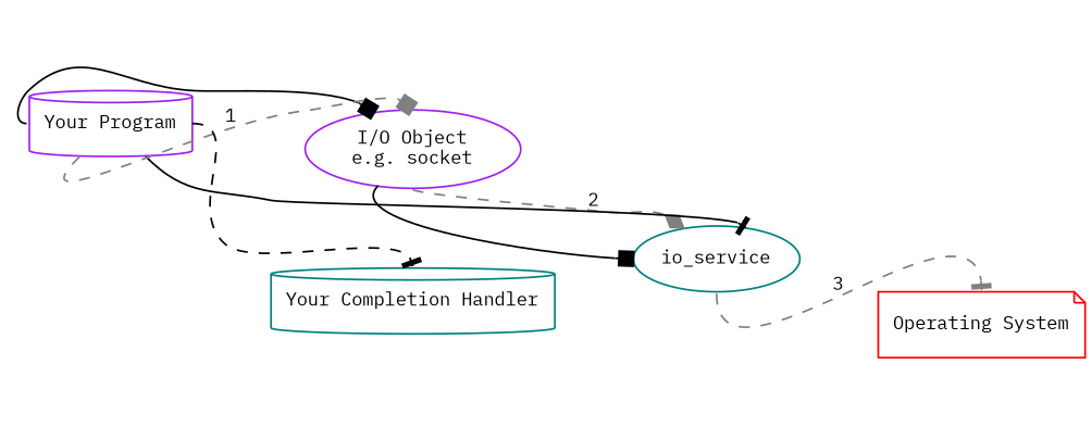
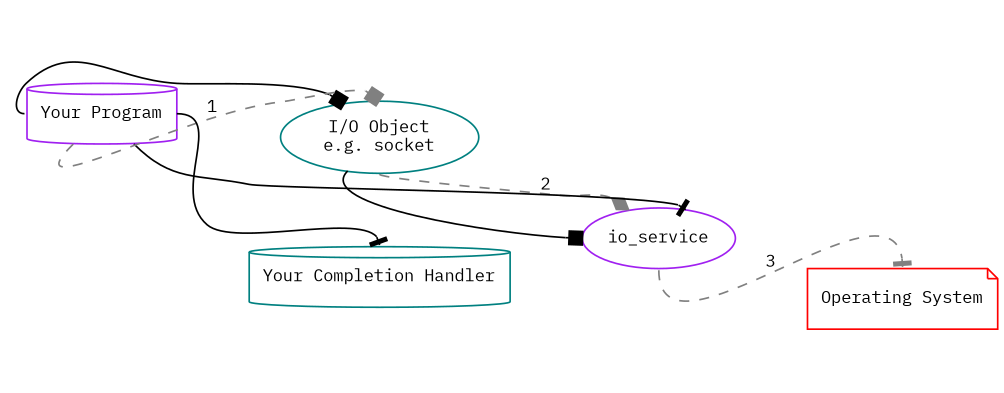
  digraph {
    fontname="IBM Plex Mono"
    nodesep=0.2
    rankdir=LR
    node [color=purple fontname="IBM Plex Mono" fontsize=10 shape=ellipse]
    edge [arrowhead=tee fontname="IBM Plex Mono" fontsize=10 headport=n labelfontname=Helvetica labelfontsize=10 tailport=s]
-   n1 [color=teal label=io_service]
-   n2 [label="I/O Object\ne.g. socket"]
+   n1 [label=io_service]
+   n2 [color=teal label="I/O Object\ne.g. socket"]
    n3 [label="Your Program" shape=cylinder]
    n4 [color=teal label="Your Completion Handler" shape=cylinder]
    n5 [color=red label="Operating System" shape=note]
    subgraph sub_1 {
      n1
      n2
      n3
      n4
    }
    subgraph sub_2 {
      n1
      n2
      n3
      n5
    }
    subgraph sub_3 {
      n3
      subgraph sub_4 {
        n1
        n4
      }
    }
    n1 -> n5 [color="#808080" label=3 style=dashed]
    n2 -> n1 [arrowhead=diamond color="#808080" headport=nw label=2 style=dashed]
    n2 -> n1 [arrowhead=box headport=w tailport=sw]
    n3 -> n1 [arrowtail=diamond headport=ne tailport=se]
    n3 -> n1 [arrowhead=open label=5 style=invis]
    n3 -> n2 [arrowhead=box arrowtail=diamond headport=nw tailport=w]
    n3 -> n2 [arrowhead=box color="#808080" label=1 style=dashed tailport=sw]
-   n3 -> n4 [arrowtail=diamond tailport=e style=dashed]
+   n3 -> n4 [arrowtail=diamond tailport=e]
    n4 -> n1 [arrowhead=none arrowtail=open headport=e label=6 style=invis]
  }
